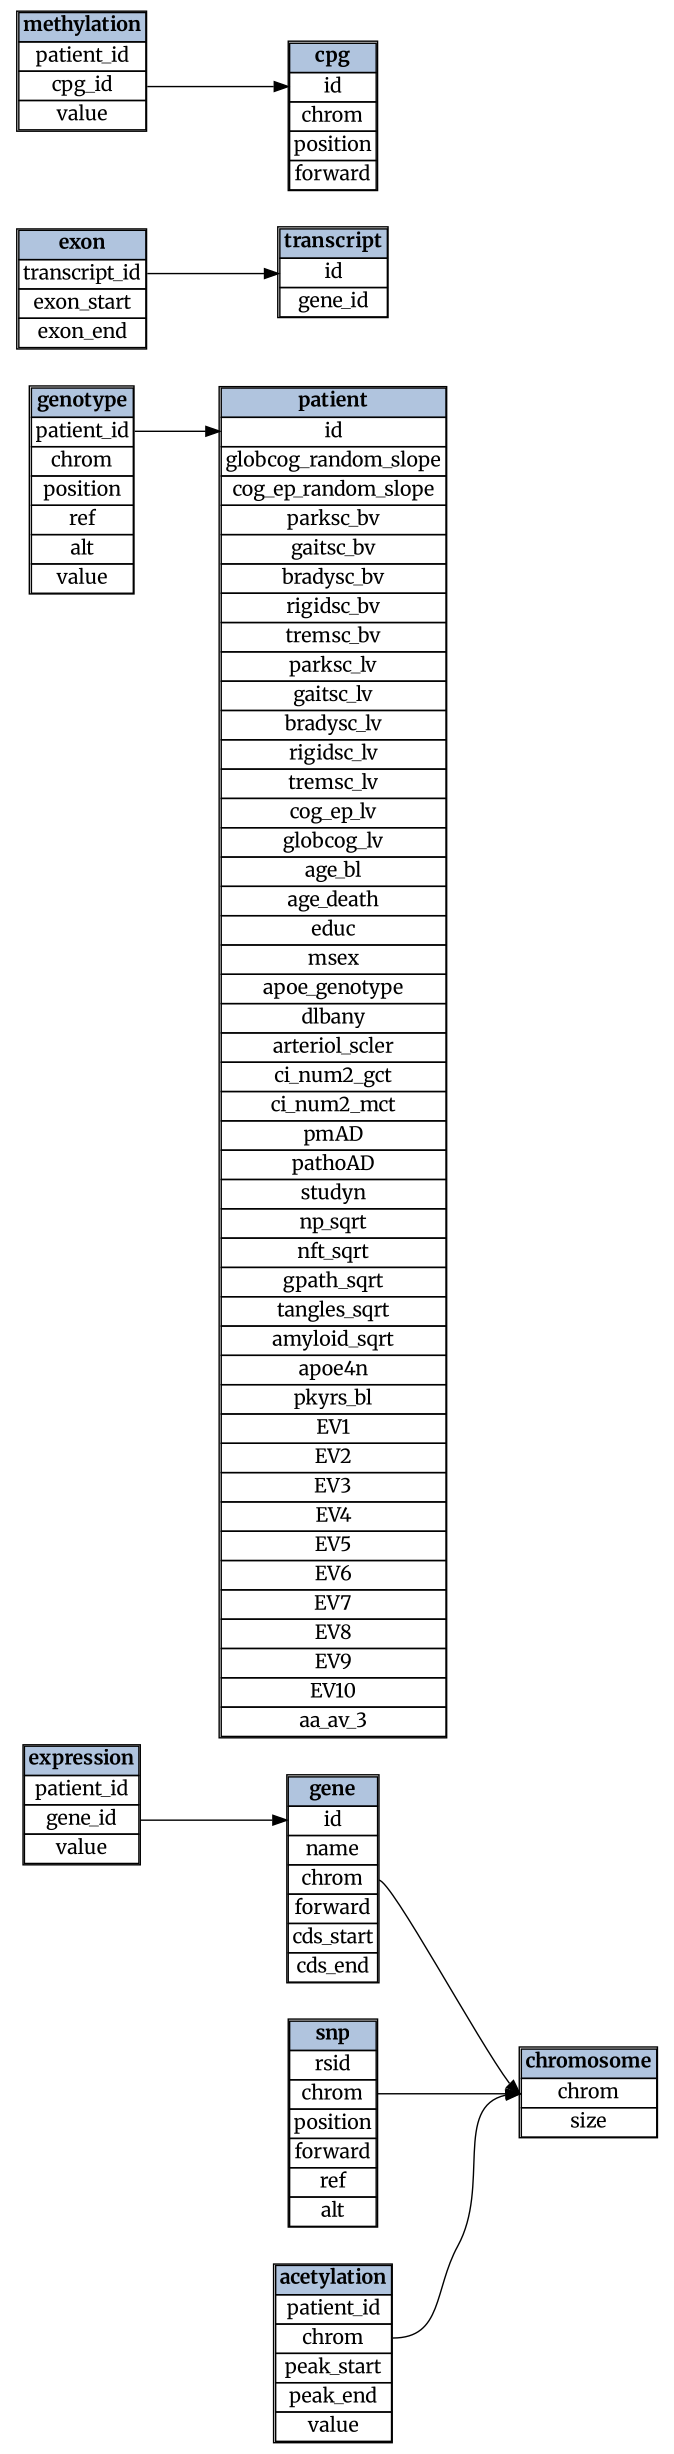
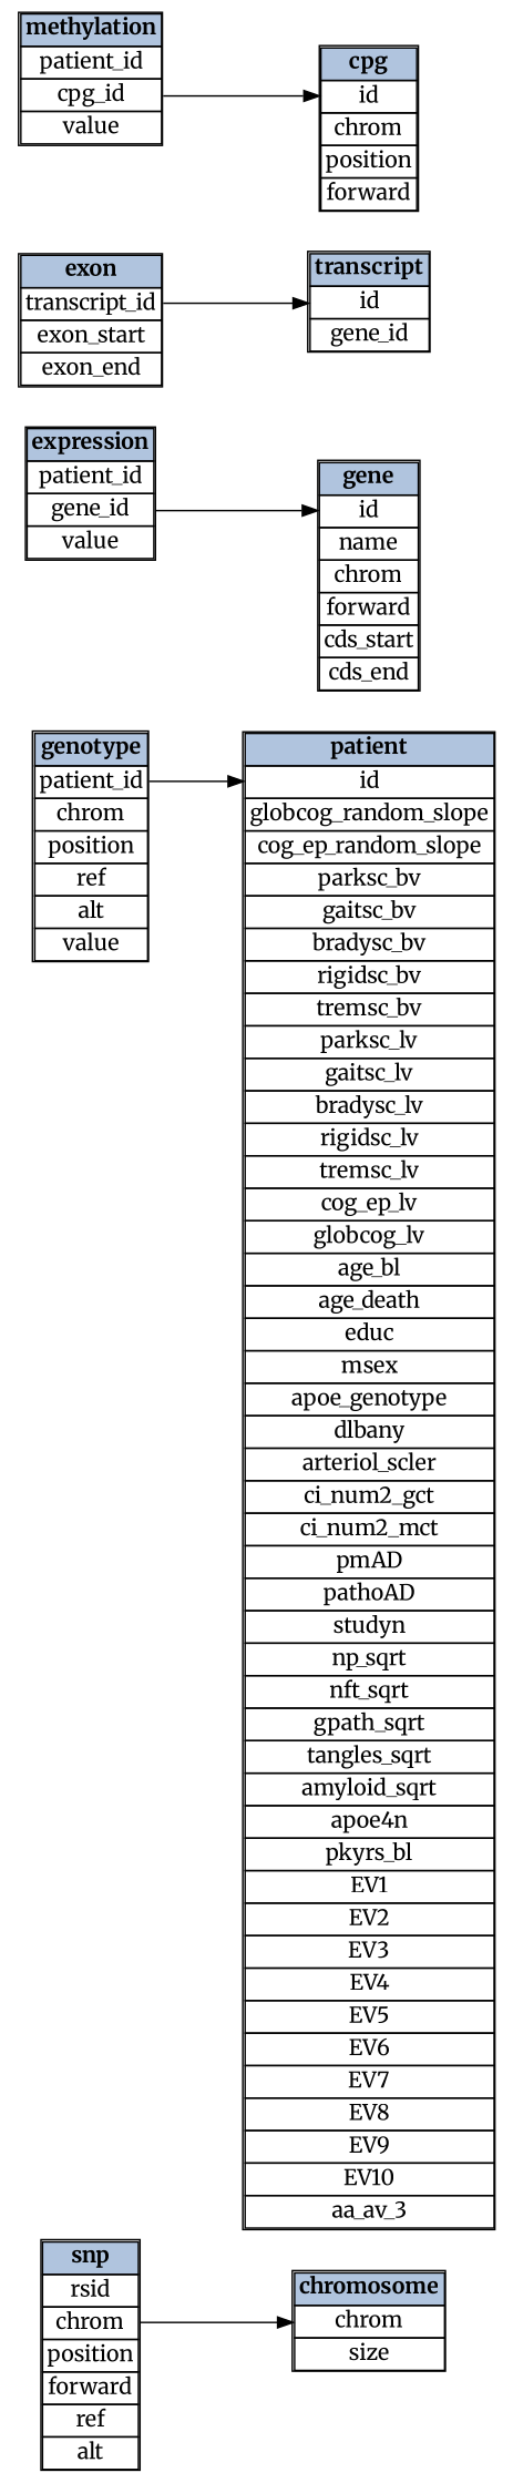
  digraph {
    fontname=Merriweather
    rankdir=LR
    splines=true
    node [fontname=Merriweather shape=none]
    edge [fontname=Merriweather headport=id tailport=chrom]
    n1 [label=<<TABLE BORDER="1" CELLBORDER="1" CELLSPACING="0"><TR><TD BGCOLOR="lightsteelblue" PORT="table"><B>chromosome</B></TD></TR><TR><TD PORT="chrom">chrom</TD></TR><TR><TD PORT="size">size</TD></TR></TABLE>>]
    n2 [label=<<TABLE BORDER="1" CELLBORDER="1" CELLSPACING="0"><TR><TD BGCOLOR="lightsteelblue" PORT="table"><B>patient</B></TD></TR><TR><TD PORT="id">id</TD></TR><TR><TD PORT="globcog_random_slope">globcog_random_slope</TD></TR><TR><TD PORT="cog_ep_random_slope">cog_ep_random_slope</TD></TR><TR><TD PORT="parksc_bv">parksc_bv</TD></TR><TR><TD PORT="gaitsc_bv">gaitsc_bv</TD></TR><TR><TD PORT="bradysc_bv">bradysc_bv</TD></TR><TR><TD PORT="rigidsc_bv">rigidsc_bv</TD></TR><TR><TD PORT="tremsc_bv">tremsc_bv</TD></TR><TR><TD PORT="parksc_lv">parksc_lv</TD></TR><TR><TD PORT="gaitsc_lv">gaitsc_lv</TD></TR><TR><TD PORT="bradysc_lv">bradysc_lv</TD></TR><TR><TD PORT="rigidsc_lv">rigidsc_lv</TD></TR><TR><TD PORT="tremsc_lv">tremsc_lv</TD></TR><TR><TD PORT="cog_ep_lv">cog_ep_lv</TD></TR><TR><TD PORT="globcog_lv">globcog_lv</TD></TR><TR><TD PORT="age_bl">age_bl</TD></TR><TR><TD PORT="age_death">age_death</TD></TR><TR><TD PORT="educ">educ</TD></TR><TR><TD PORT="msex">msex</TD></TR><TR><TD PORT="apoe_genotype">apoe_genotype</TD></TR><TR><TD PORT="dlbany">dlbany</TD></TR><TR><TD PORT="arteriol_scler">arteriol_scler</TD></TR><TR><TD PORT="ci_num2_gct">ci_num2_gct</TD></TR><TR><TD PORT="ci_num2_mct">ci_num2_mct</TD></TR><TR><TD PORT="pmAD">pmAD</TD></TR><TR><TD PORT="pathoAD">pathoAD</TD></TR><TR><TD PORT="studyn">studyn</TD></TR><TR><TD PORT="np_sqrt">np_sqrt</TD></TR><TR><TD PORT="nft_sqrt">nft_sqrt</TD></TR><TR><TD PORT="gpath_sqrt">gpath_sqrt</TD></TR><TR><TD PORT="tangles_sqrt">tangles_sqrt</TD></TR><TR><TD PORT="amyloid_sqrt">amyloid_sqrt</TD></TR><TR><TD PORT="apoe4n">apoe4n</TD></TR><TR><TD PORT="pkyrs_bl">pkyrs_bl</TD></TR><TR><TD PORT="EV1">EV1</TD></TR><TR><TD PORT="EV2">EV2</TD></TR><TR><TD PORT="EV3">EV3</TD></TR><TR><TD PORT="EV4">EV4</TD></TR><TR><TD PORT="EV5">EV5</TD></TR><TR><TD PORT="EV6">EV6</TD></TR><TR><TD PORT="EV7">EV7</TD></TR><TR><TD PORT="EV8">EV8</TD></TR><TR><TD PORT="EV9">EV9</TD></TR><TR><TD PORT="EV10">EV10</TD></TR><TR><TD PORT="aa_av_3">aa_av_3</TD></TR></TABLE>>]
    n3 [label=<<TABLE BORDER="1" CELLBORDER="1" CELLSPACING="0"><TR><TD BGCOLOR="lightsteelblue" PORT="table"><B>gene</B></TD></TR><TR><TD PORT="id">id</TD></TR><TR><TD PORT="name">name</TD></TR><TR><TD PORT="chrom">chrom</TD></TR><TR><TD PORT="forward">forward</TD></TR><TR><TD PORT="cds_start">cds_start</TD></TR><TR><TD PORT="cds_end">cds_end</TD></TR></TABLE>>]
    n4 [label=<<TABLE BORDER="1" CELLBORDER="1" CELLSPACING="0"><TR><TD BGCOLOR="lightsteelblue" PORT="table"><B>transcript</B></TD></TR><TR><TD PORT="id">id</TD></TR><TR><TD PORT="gene_id">gene_id</TD></TR></TABLE>>]
    n5 [label=<<TABLE BORDER="1" CELLBORDER="1" CELLSPACING="0"><TR><TD BGCOLOR="lightsteelblue" PORT="table"><B>exon</B></TD></TR><TR><TD PORT="transcript_id">transcript_id</TD></TR><TR><TD PORT="exon_start">exon_start</TD></TR><TR><TD PORT="exon_end">exon_end</TD></TR></TABLE>>]
    n6 [label=<<TABLE BORDER="1" CELLBORDER="1" CELLSPACING="0"><TR><TD BGCOLOR="lightsteelblue" PORT="table"><B>cpg</B></TD></TR><TR><TD PORT="id">id</TD></TR><TR><TD PORT="chrom">chrom</TD></TR><TR><TD PORT="position">position</TD></TR><TR><TD PORT="forward">forward</TD></TR></TABLE>>]
    n7 [label=<<TABLE BORDER="1" CELLBORDER="1" CELLSPACING="0"><TR><TD BGCOLOR="lightsteelblue" PORT="table"><B>snp</B></TD></TR><TR><TD PORT="rsid">rsid</TD></TR><TR><TD PORT="chrom">chrom</TD></TR><TR><TD PORT="position">position</TD></TR><TR><TD PORT="forward">forward</TD></TR><TR><TD PORT="ref">ref</TD></TR><TR><TD PORT="alt">alt</TD></TR></TABLE>>]
    n8 [label=<<TABLE BORDER="1" CELLBORDER="1" CELLSPACING="0"><TR><TD BGCOLOR="lightsteelblue" PORT="table"><B>methylation</B></TD></TR><TR><TD PORT="patient_id">patient_id</TD></TR><TR><TD PORT="cpg_id">cpg_id</TD></TR><TR><TD PORT="value">value</TD></TR></TABLE>>]
    n9 [label=<<TABLE BORDER="1" CELLBORDER="1" CELLSPACING="0"><TR><TD BGCOLOR="lightsteelblue" PORT="table"><B>expression</B></TD></TR><TR><TD PORT="patient_id">patient_id</TD></TR><TR><TD PORT="gene_id">gene_id</TD></TR><TR><TD PORT="value">value</TD></TR></TABLE>>]
-   n10 [label=<<TABLE BORDER="1" CELLBORDER="1" CELLSPACING="0"><TR><TD BGCOLOR="lightsteelblue" PORT="table"><B>acetylation</B></TD></TR><TR><TD PORT="patient_id">patient_id</TD></TR><TR><TD PORT="chrom">chrom</TD></TR><TR><TD PORT="peak_start">peak_start</TD></TR><TR><TD PORT="peak_end">peak_end</TD></TR><TR><TD PORT="value">value</TD></TR></TABLE>>]
    n11 [label=<<TABLE BORDER="1" CELLBORDER="1" CELLSPACING="0"><TR><TD BGCOLOR="lightsteelblue" PORT="table"><B>genotype</B></TD></TR><TR><TD PORT="patient_id">patient_id</TD></TR><TR><TD PORT="chrom">chrom</TD></TR><TR><TD PORT="position">position</TD></TR><TR><TD PORT="ref">ref</TD></TR><TR><TD PORT="alt">alt</TD></TR><TR><TD PORT="value">value</TD></TR></TABLE>>]
-   n3 -> n1 [headport=chrom]
    n5 -> n4 [tailport=transcript_id]
    n7 -> n1 [headport=chrom]
    n8 -> n6 [tailport=cpg_id]
    n9 -> n3 [tailport=gene_id]
-   n10 -> n1 [headport=chrom]
    n11 -> n2 [tailport=patient_id]
  }
